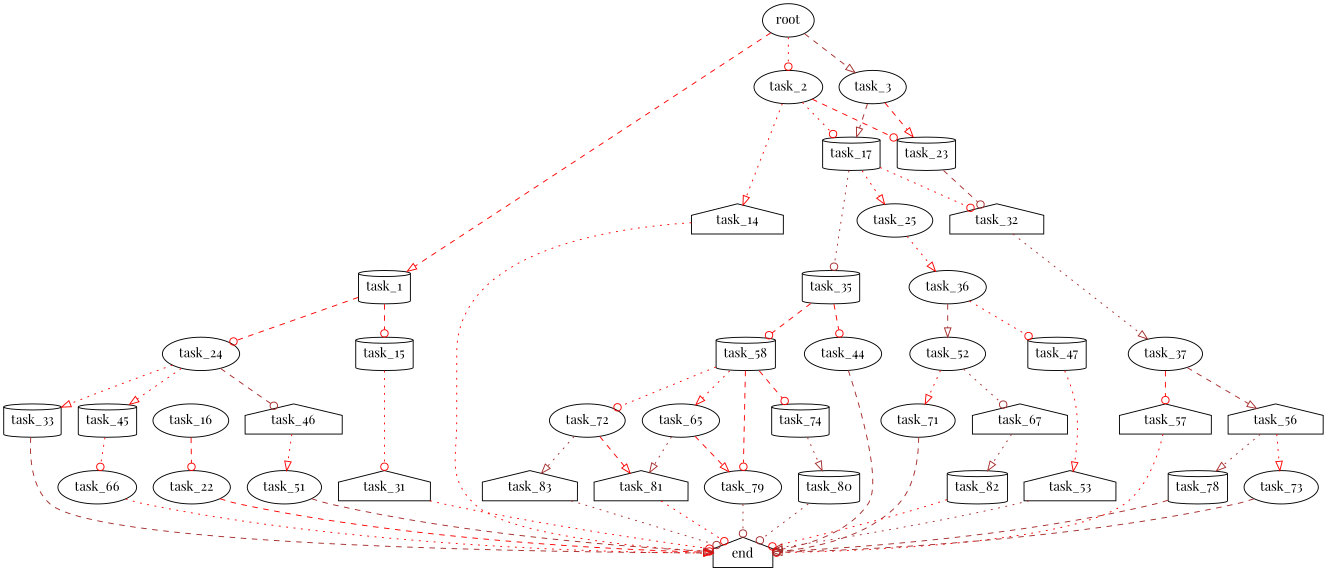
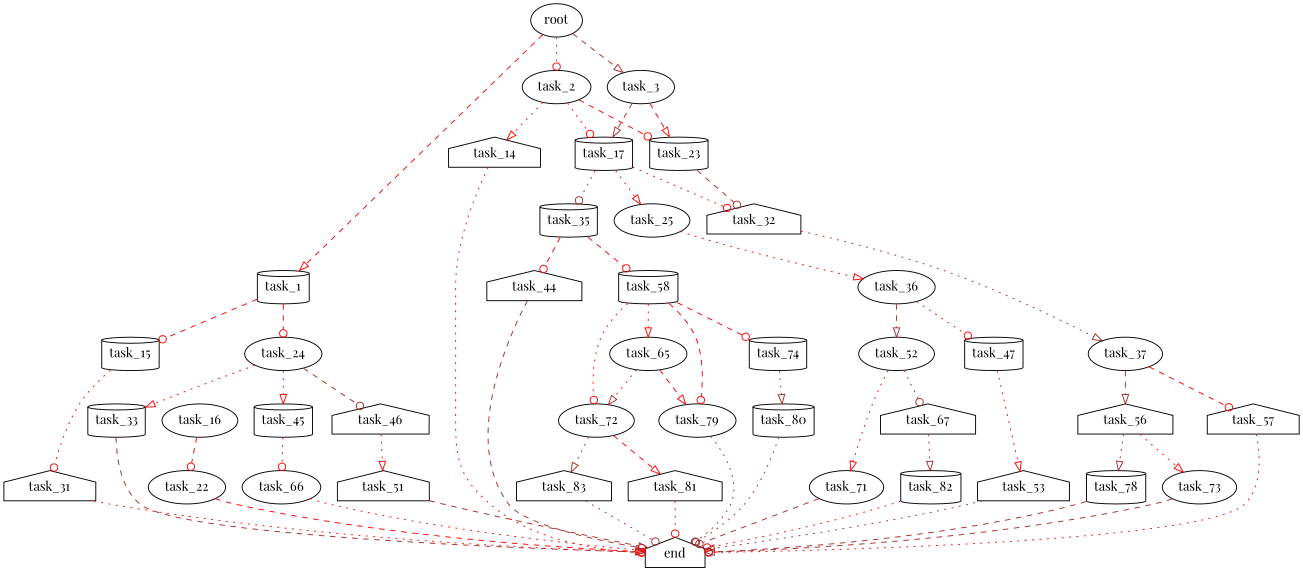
  digraph {
    fontname="Playfair Display"
    node [fontname="Playfair Display" shape=ellipse]
    edge [arrowhead=odot color=red fontname="Playfair Display" style=dotted]
    task_1 [shape=cylinder]
    root
    task_2
    task_3
    task_15 [shape=cylinder]
    task_24
    task_14 [shape=house]
    task_17 [shape=cylinder]
    task_23 [shape=cylinder]
    task_31 [shape=house]
    task_16
    task_22
    task_33 [shape=cylinder]
    task_45 [shape=cylinder]
    task_46 [shape=house]
    end [shape=house]
    task_25
    task_32 [shape=house]
    task_35 [shape=cylinder]
    task_36
    task_37
-   task_44
+   task_44 [shape=house]
    task_58 [shape=cylinder]
    task_66
-   task_51
+   task_51 [shape=house]
    task_47 [shape=cylinder]
    task_52
    task_56 [shape=house]
    task_57 [shape=house]
    task_65
    task_72
    task_74 [shape=cylinder]
    task_79
    task_53 [shape=house]
    task_67 [shape=house]
    task_71
    task_73
    task_78 [shape=cylinder]
    task_82 [shape=cylinder]
    task_81 [shape=house]
    task_83 [shape=house]
    task_80 [shape=cylinder]
    task_1 -> task_15 [style=dashed]
    task_1 -> task_24 [style=dashed]
    root -> task_1 [arrowhead=onormal style=dashed]
    root -> task_2
    root -> task_3 [arrowhead=onormal color=brown style=dashed]
    task_2 -> task_14 [arrowhead=onormal]
    task_2 -> task_17
    task_2 -> task_23 [style=dashed]
    task_3 -> task_17 [arrowhead=onormal color=brown style=dashed]
    task_3 -> task_23 [arrowhead=onormal style=dashed]
    task_15 -> task_31
    task_24 -> task_33 [arrowhead=onormal]
    task_24 -> task_45 [arrowhead=onormal]
    task_24 -> task_46 [color=brown style=dashed]
    task_14 -> end
    task_17 -> task_25 [arrowhead=onormal]
    task_17 -> task_32
    task_17 -> task_35 [color=brown]
    task_23 -> task_32 [color=brown style=dashed]
    task_31 -> end
    task_16 -> task_22 [style=dashed]
    task_22 -> end [arrowhead=onormal style=dashed]
    task_33 -> end [arrowhead=onormal color=brown style=dashed]
    task_45 -> task_66
    task_46 -> task_51 [arrowhead=onormal]
    task_25 -> task_36 [arrowhead=onormal]
    task_32 -> task_37 [arrowhead=onormal color=brown]
    task_35 -> task_44 [style=dashed]
    task_35 -> task_58 [style=dashed]
    task_36 -> task_47
    task_36 -> task_52 [arrowhead=onormal color=brown style=dashed]
    task_37 -> task_56 [arrowhead=onormal color=brown style=dashed]
    task_37 -> task_57 [style=dashed]
-   task_44 -> end [arrowhead=onormal color=brown style=dashed]
+   task_44 -> end [color=brown style=dashed]
    task_58 -> task_65 [arrowhead=onormal]
    task_58 -> task_72
    task_58 -> task_74 [style=dashed]
    task_58 -> task_79 [style=dashed]
    task_66 -> end [arrowhead=onormal]
    task_51 -> end [arrowhead=onormal color=brown style=dashed]
    task_47 -> task_53 [arrowhead=onormal]
    task_52 -> task_67 [color=brown]
    task_52 -> task_71 [arrowhead=onormal]
    task_56 -> task_73 [arrowhead=onormal]
    task_56 -> task_78 [arrowhead=onormal color=brown]
    task_57 -> end
-   task_65 -> task_81 [arrowhead=onormal color=brown]
+   task_65 -> task_72 [arrowhead=onormal color=brown]
    task_65 -> task_79 [arrowhead=onormal style=dashed]
    task_72 -> task_81 [arrowhead=onormal style=dashed]
    task_72 -> task_83 [arrowhead=onormal color=brown]
    task_74 -> task_80 [arrowhead=onormal color=brown]
    task_79 -> end [color=brown]
    task_53 -> end [arrowhead=onormal color=brown]
    task_67 -> task_82 [arrowhead=onormal color=brown]
    task_71 -> end [color=brown style=dashed]
    task_73 -> end [arrowhead=onormal color=brown style=dashed]
    task_78 -> end [color=brown style=dashed]
    task_82 -> end
    task_81 -> end
    task_83 -> end [color=brown]
    task_80 -> end [color=brown]
  }
